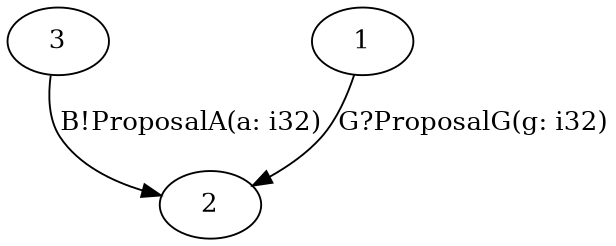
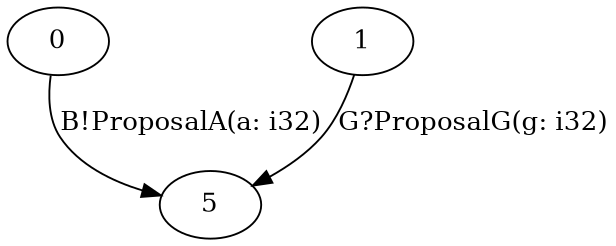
  digraph {
-   0 [label=3]
-   2
+   0
+   2 [label=5]
    1
    0 -> 2 [label="B!ProposalA(a: i32)"]
    1 -> 2 [label="G?ProposalG(g: i32)"]
  }
